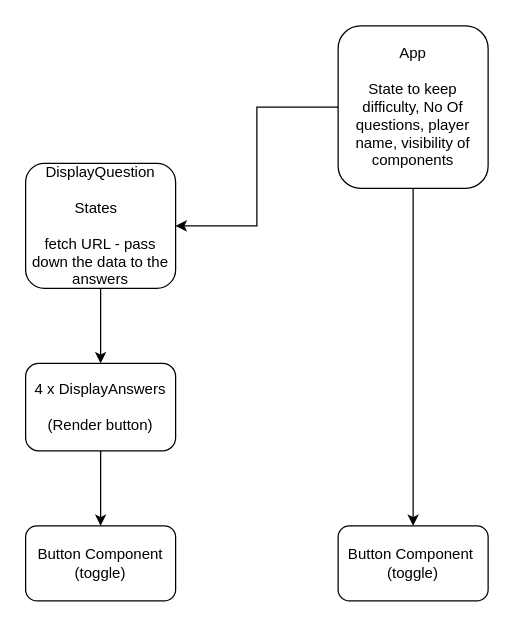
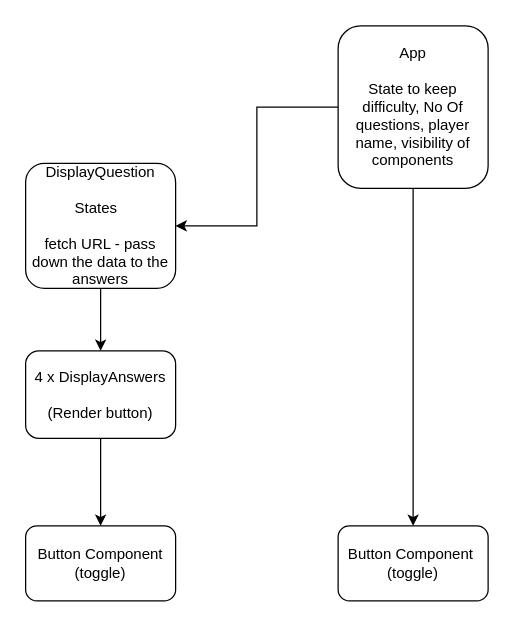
  <mxCell id="0" />
  <mxCell id="1" parent="0" />
  <mxCell id="2" style="edgeStyle=orthogonalEdgeStyle;rounded=0;orthogonalLoop=1;jettySize=auto;html=1;exitX=0.5;exitY=1;exitDx=0;exitDy=0;entryX=0.5;entryY=0;entryDx=0;entryDy=0;" edge="1" parent="1" source="4" target="10"><mxGeometry relative="1" as="geometry" /></mxCell>
  <mxCell id="3" style="edgeStyle=orthogonalEdgeStyle;rounded=0;orthogonalLoop=1;jettySize=auto;html=1;exitX=0;exitY=0.5;exitDx=0;exitDy=0;" edge="1" parent="1" source="4" target="6"><mxGeometry relative="1" as="geometry" /></mxCell>
  <mxCell id="4" value="App&lt;br&gt;&lt;br&gt;State to keep difficulty, No Of questions, player name, visibility of components" style="rounded=1;whiteSpace=wrap;html=1;" vertex="1" parent="1"><mxGeometry x="270" y="20" width="120" height="130" as="geometry" /></mxCell>
  <mxCell id="5" style="edgeStyle=orthogonalEdgeStyle;rounded=0;orthogonalLoop=1;jettySize=auto;html=1;exitX=0.5;exitY=1;exitDx=0;exitDy=0;" edge="1" parent="1" source="6" target="8"><mxGeometry relative="1" as="geometry" /></mxCell>
  <mxCell id="6" value="DisplayQuestion&lt;br&gt;&lt;br&gt;States&amp;nbsp;&amp;nbsp;&lt;br&gt;&lt;br&gt;fetch URL - pass down the data to the answers" style="rounded=1;whiteSpace=wrap;html=1;" vertex="1" parent="1"><mxGeometry x="20" y="130" width="120" height="100" as="geometry" /></mxCell>
  <mxCell id="7" style="edgeStyle=orthogonalEdgeStyle;rounded=0;orthogonalLoop=1;jettySize=auto;html=1;exitX=0.5;exitY=1;exitDx=0;exitDy=0;" edge="1" parent="1" source="8" target="9"><mxGeometry relative="1" as="geometry" /></mxCell>
- <mxCell id="8" value="4 x DisplayAnswers&lt;br&gt;&lt;br&gt;(Render button)" style="rounded=1;whiteSpace=wrap;html=1;" vertex="1" parent="1"><mxGeometry x="20" y="290" width="120" height="70" as="geometry" /></mxCell>
+ <mxCell id="8" value="4 x DisplayAnswers&lt;br&gt;&lt;br&gt;(Render button)" style="rounded=1;whiteSpace=wrap;html=1;" vertex="1" parent="1"><mxGeometry x="20" y="280" width="120" height="70" as="geometry" /></mxCell>
  <mxCell id="9" value="Button Component&lt;br&gt;(toggle)" style="rounded=1;whiteSpace=wrap;html=1;" vertex="1" parent="1"><mxGeometry x="20" y="420" width="120" height="60" as="geometry" /></mxCell>
  <mxCell id="10" value="Button Component&amp;nbsp;&lt;br&gt;(toggle)" style="rounded=1;whiteSpace=wrap;html=1;" vertex="1" parent="1"><mxGeometry x="270" y="420" width="120" height="60" as="geometry" /></mxCell>
